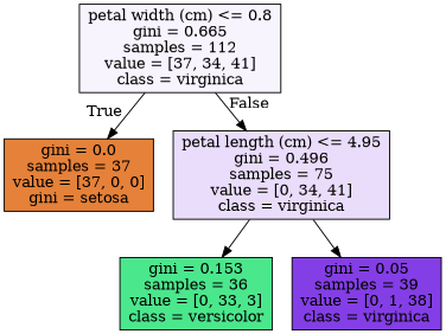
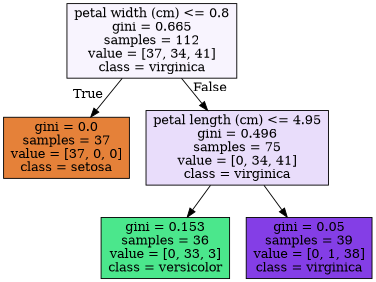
  digraph {
    node [color=black shape=box style=filled]
    n1 [fillcolor="#f8f4fe" label="petal width (cm) <= 0.8\ngini = 0.665\nsamples = 112\nvalue = [37, 34, 41]\nclass = virginica"]
-   n2 [fillcolor="#e58139" label="gini = 0.0\nsamples = 37\nvalue = [37, 0, 0]\ngini = setosa"]
+   n2 [fillcolor="#e58139" label="gini = 0.0\nsamples = 37\nvalue = [37, 0, 0]\nclass = setosa"]
    n3 [fillcolor="#e9ddfb" label="petal length (cm) <= 4.95\ngini = 0.496\nsamples = 75\nvalue = [0, 34, 41]\nclass = virginica"]
    n4 [fillcolor="#4be78c" label="gini = 0.153\nsamples = 36\nvalue = [0, 33, 3]\nclass = versicolor"]
    n5 [fillcolor="#843ee6" label="gini = 0.05\nsamples = 39\nvalue = [0, 1, 38]\nclass = virginica"]
    n1 -> n2 [headlabel=True labelangle=45 labeldistance=2.5]
    n1 -> n3 [headlabel=False labelangle=-45 labeldistance=2.5]
    n3 -> n4
    n3 -> n5
  }
